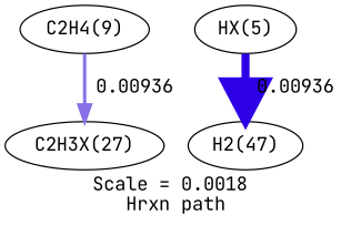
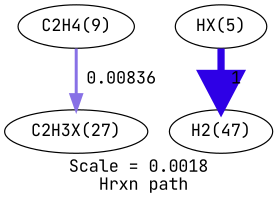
  digraph {
    fontname="JetBrains Mono"
    label="Scale = 0.0018\l Hrxn path"
    node [fontname="JetBrains Mono"]
    edge [fontname="JetBrains Mono"]
    n1 [label="C2H4(9)"]
    n2 [label="C2H3X(27)"]
    n3 [label="HX(5)"]
    n4 [label="H2(47)"]
-   n1 -> n2 [arrowsize=1.24 color="0.7, 0.509, 0.9" label=" 0.00936" style="setlinewidth(2.47)"]
-   n3 -> n4 [arrowsize=3 color="0.7, 1.5, 0.9" label=" 0.00936" style="setlinewidth(6)"]
+   n1 -> n2 [arrowsize=1.24 color="0.7, 0.509, 0.9" label=" 0.00836" style="setlinewidth(2.47)"]
+   n3 -> n4 [arrowsize=3 color="0.7, 1.5, 0.9" label=" 1" style="setlinewidth(6)"]
  }
